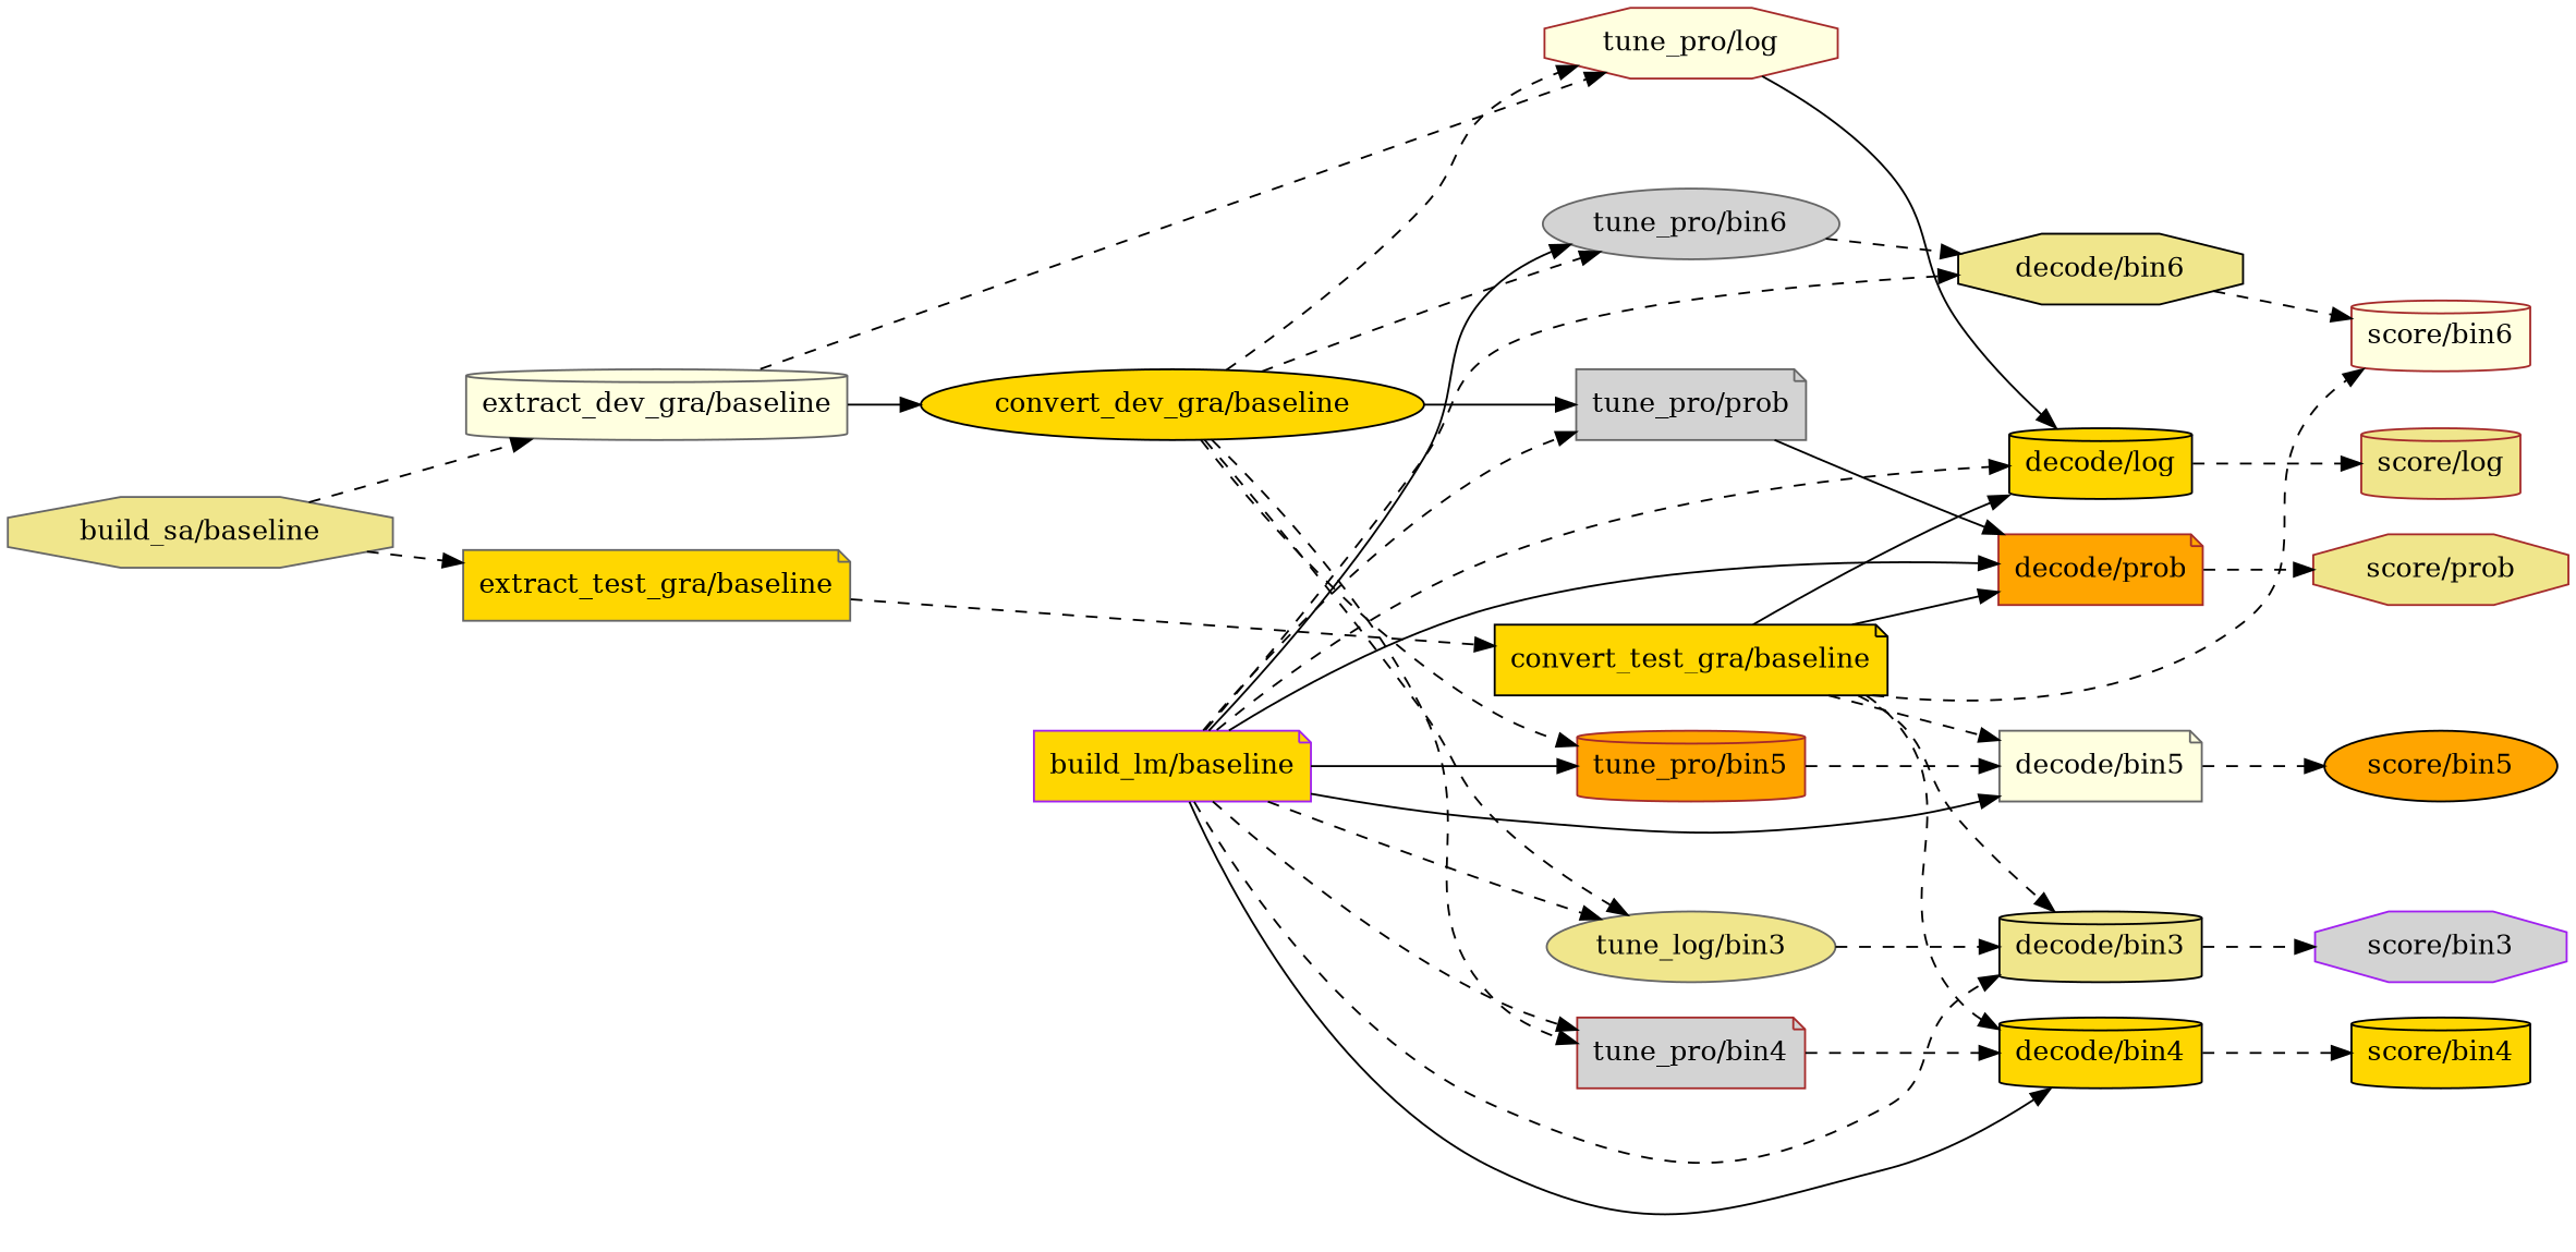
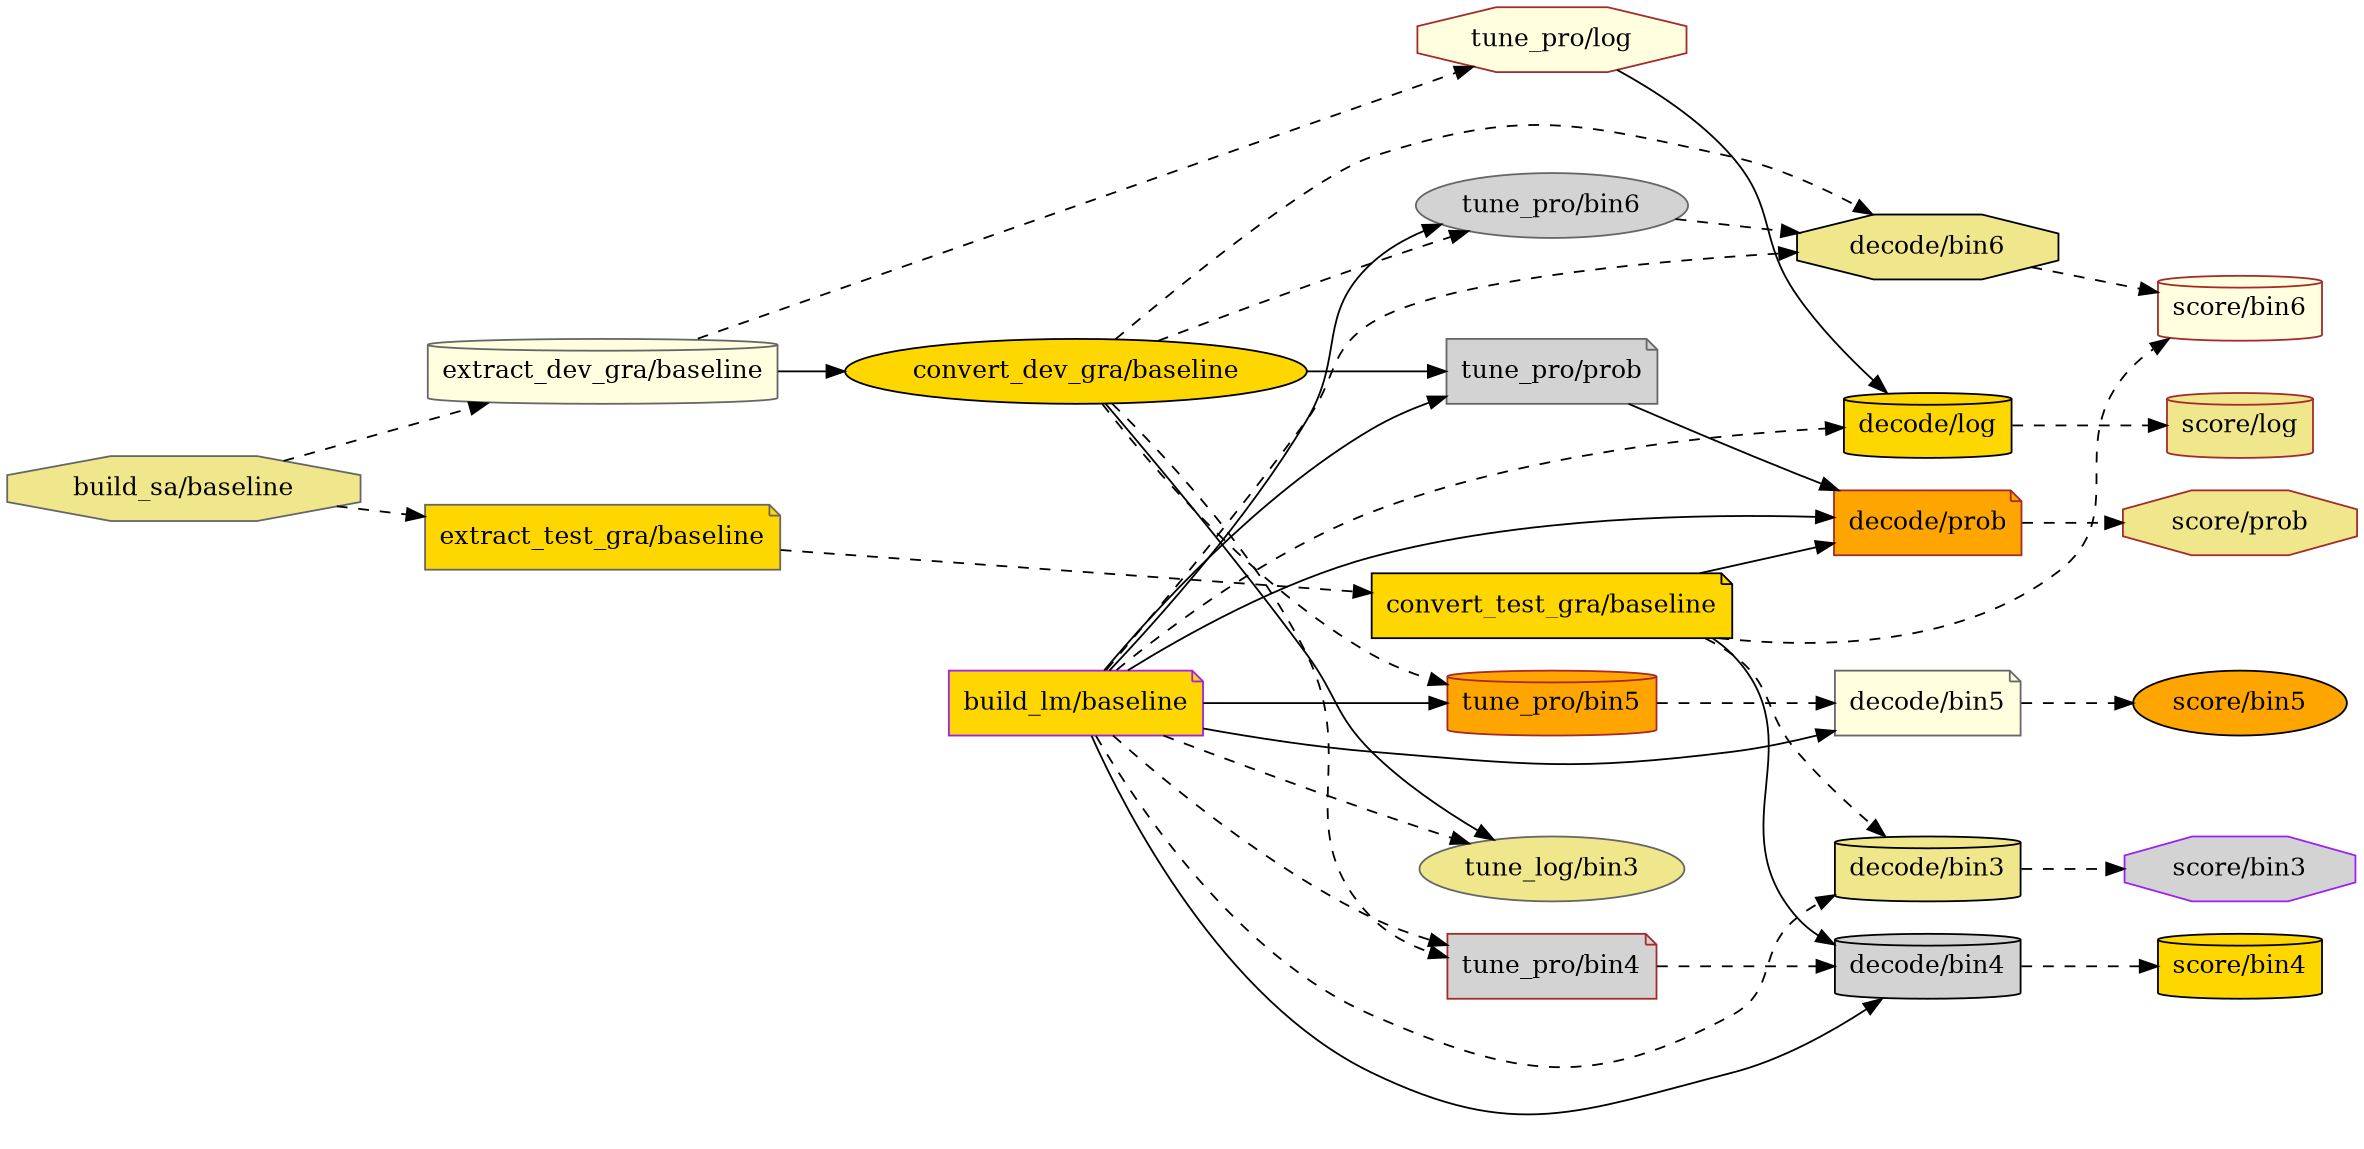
  digraph {
    rankdir=LR
    node [color=black fillcolor=gold shape=cylinder style=filled]
    edge [style=dashed]
    "build_sa/baseline" [color=gray40 fillcolor=khaki shape=octagon]
    "extract_dev_gra/baseline" [color=gray40 fillcolor=lightyellow]
    "extract_test_gra/baseline" [color=gray40 shape=note]
    "tune_pro/log" [color=brown fillcolor=lightyellow shape=octagon]
    "convert_dev_gra/baseline" [shape=ellipse]
    "convert_test_gra/baseline" [shape=note]
    "build_lm/baseline" [color=purple shape=note]
    "tune_pro/prob" [color=gray40 fillcolor=lightgrey shape=note]
    "tune_pro/bin5" [color=brown fillcolor=orange]
    n10 [color=gray40 fillcolor=khaki label="tune_log/bin3" shape=ellipse]
    "tune_pro/bin6" [color=gray40 fillcolor=lightgrey shape=ellipse]
    "tune_pro/bin4" [color=brown fillcolor=lightgrey shape=note]
    "decode/log"
    "decode/prob" [color=brown fillcolor=orange shape=note]
    "decode/bin5" [color=gray40 fillcolor=lightyellow shape=note]
    "decode/bin3" [fillcolor=khaki]
    "decode/bin6" [fillcolor=khaki shape=octagon]
-   "decode/bin4"
+   "decode/bin4" [fillcolor=lightgrey]
    "score/log" [color=brown fillcolor=khaki]
    "score/prob" [color=brown fillcolor=khaki shape=octagon]
    "score/bin5" [fillcolor=orange shape=ellipse]
    "score/bin3" [color=purple fillcolor=lightgrey shape=octagon]
    "score/bin6" [color=brown fillcolor=lightyellow]
    "score/bin4"
    "build_sa/baseline" -> "extract_dev_gra/baseline"
    "build_sa/baseline" -> "extract_test_gra/baseline"
    "extract_dev_gra/baseline" -> "tune_pro/log"
    "extract_dev_gra/baseline" -> "convert_dev_gra/baseline" [style=solid]
    "extract_test_gra/baseline" -> "convert_test_gra/baseline"
    "tune_pro/log" -> "decode/log" [style=solid]
-   "convert_dev_gra/baseline" -> "tune_pro/log"
+   "convert_dev_gra/baseline" -> "decode/bin6"
    "convert_dev_gra/baseline" -> "tune_pro/prob" [style=solid]
    "convert_dev_gra/baseline" -> "tune_pro/bin5"
-   "convert_dev_gra/baseline" -> n10
+   "convert_dev_gra/baseline" -> n10 [style=solid]
    "convert_dev_gra/baseline" -> "tune_pro/bin6"
    "convert_dev_gra/baseline" -> "tune_pro/bin4"
-   "convert_test_gra/baseline" -> "decode/log" [style=solid]
    "convert_test_gra/baseline" -> "decode/prob" [style=solid]
-   "convert_test_gra/baseline" -> "decode/bin5"
    "convert_test_gra/baseline" -> "decode/bin3"
-   "convert_test_gra/baseline" -> "decode/bin4"
+   "convert_test_gra/baseline" -> "decode/bin4" [style=solid]
    "convert_test_gra/baseline" -> "score/bin6"
-   "build_lm/baseline" -> "tune_pro/prob"
+   "build_lm/baseline" -> "tune_pro/prob" [style=solid]
    "build_lm/baseline" -> "tune_pro/bin5" [style=solid]
    "build_lm/baseline" -> n10
    "build_lm/baseline" -> "tune_pro/bin6" [style=solid]
    "build_lm/baseline" -> "tune_pro/bin4"
    "build_lm/baseline" -> "decode/log"
    "build_lm/baseline" -> "decode/prob" [style=solid]
    "build_lm/baseline" -> "decode/bin5" [style=solid]
    "build_lm/baseline" -> "decode/bin3"
    "build_lm/baseline" -> "decode/bin6"
    "build_lm/baseline" -> "decode/bin4" [style=solid]
    "tune_pro/prob" -> "decode/prob" [style=solid]
    "tune_pro/bin5" -> "decode/bin5"
-   n10 -> "decode/bin3"
    "tune_pro/bin6" -> "decode/bin6"
    "tune_pro/bin4" -> "decode/bin4"
    "decode/log" -> "score/log"
    "decode/prob" -> "score/prob"
    "decode/bin5" -> "score/bin5"
    "decode/bin3" -> "score/bin3"
    "decode/bin6" -> "score/bin6"
    "decode/bin4" -> "score/bin4"
  }
